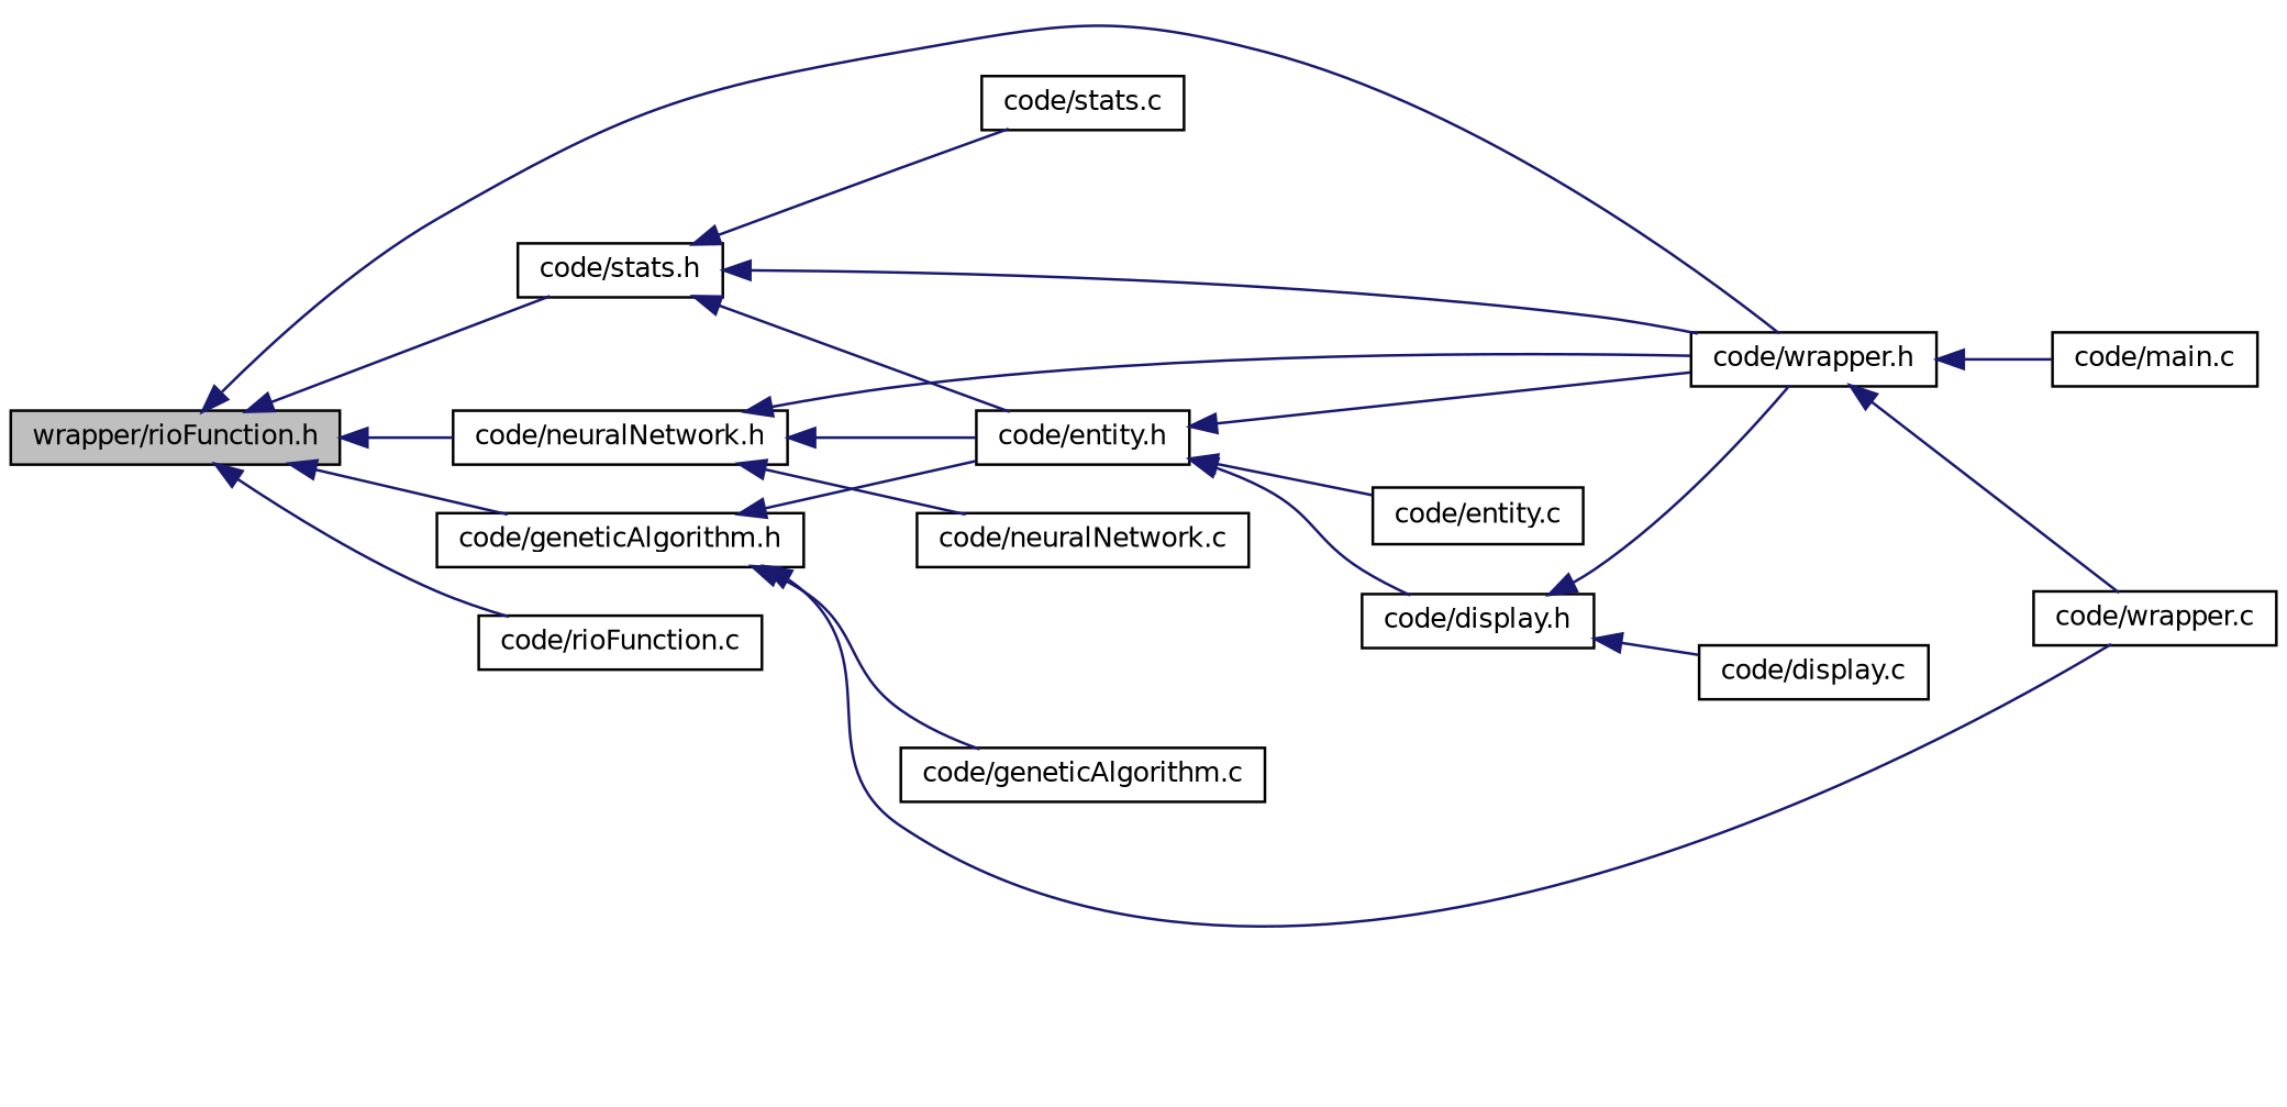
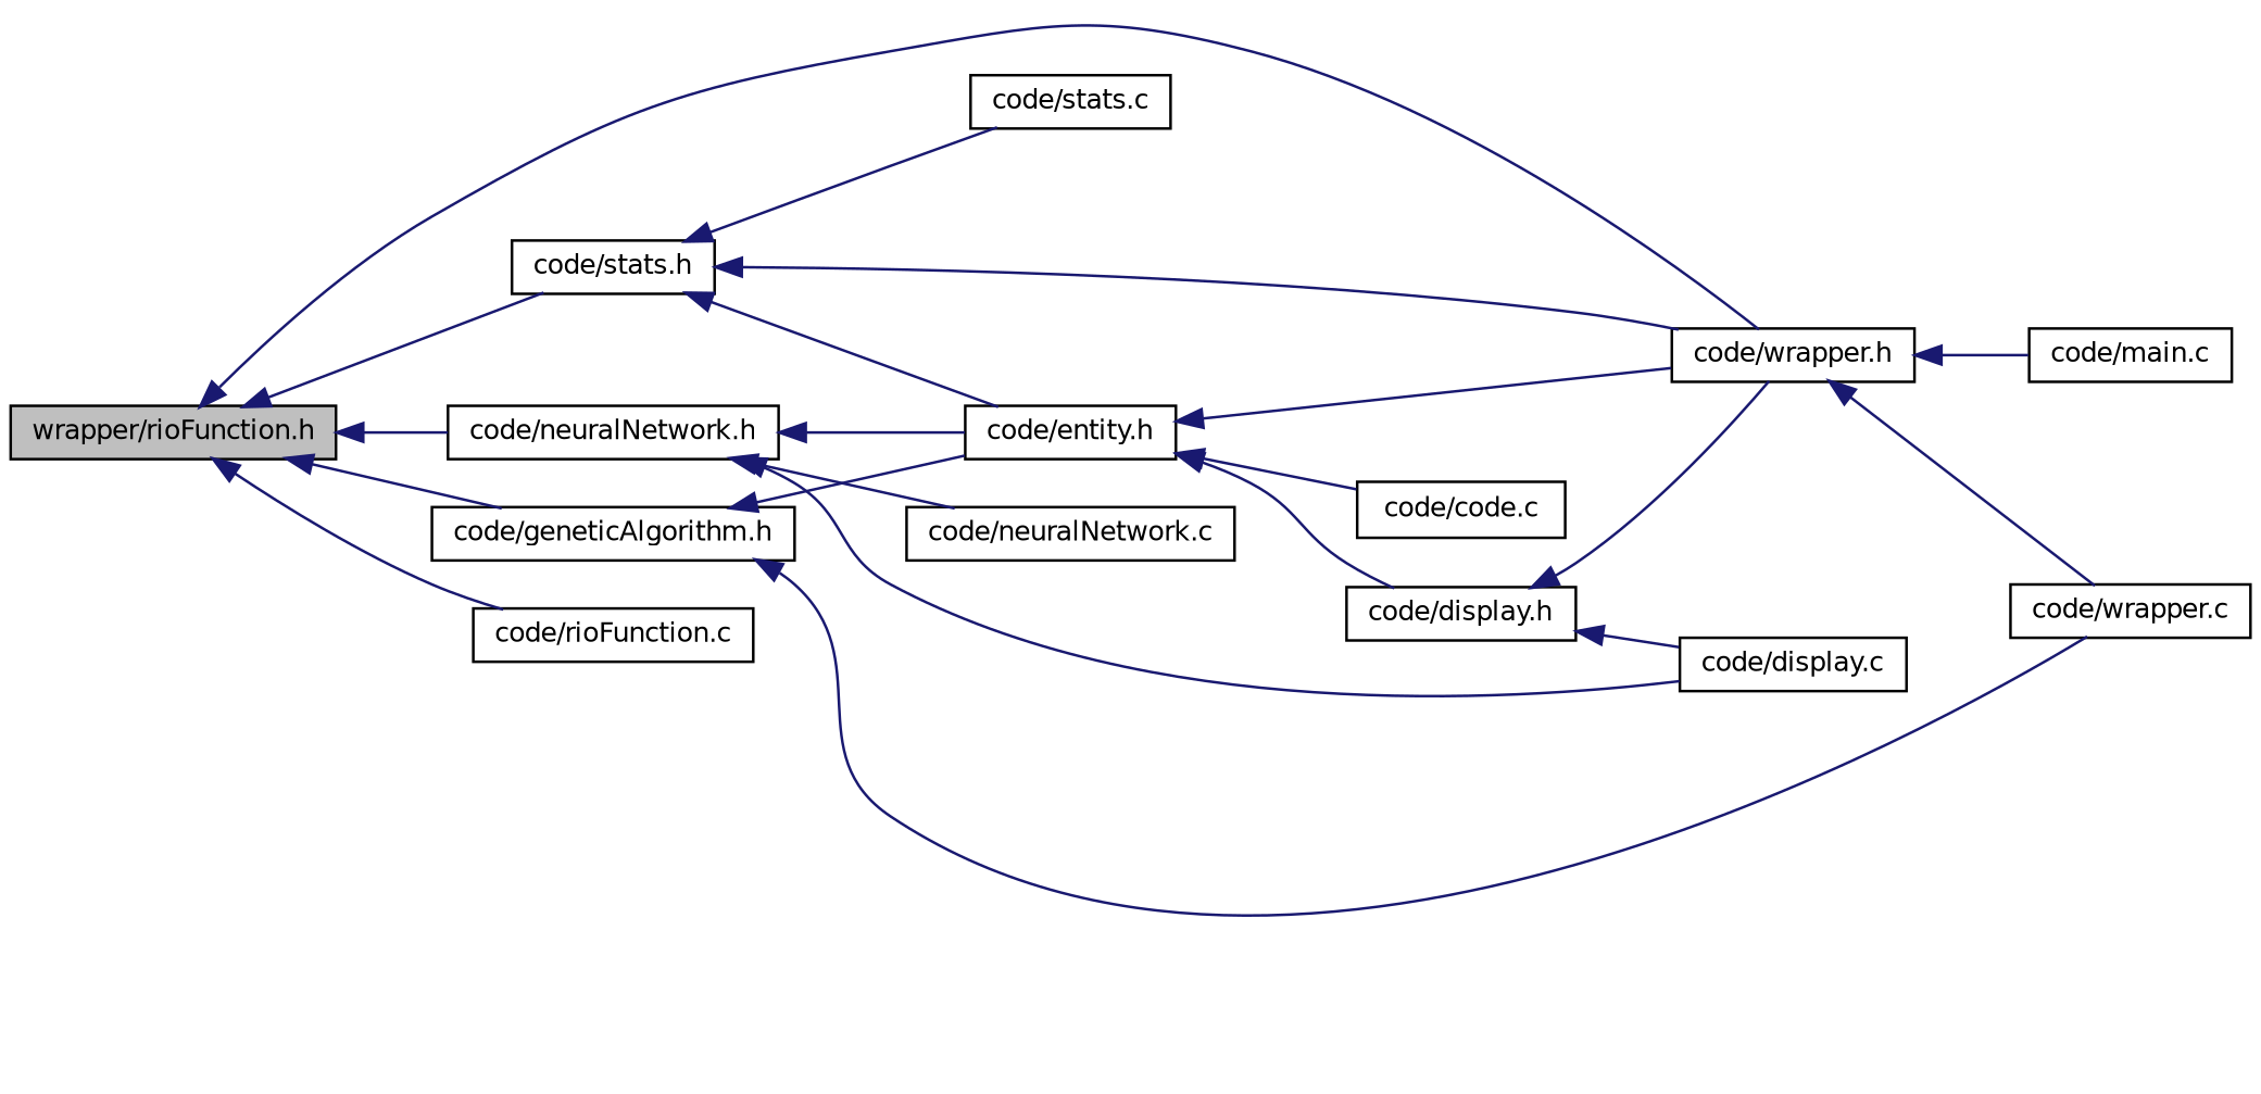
  digraph {
    rankdir=LR
    node [color=black fillcolor=white fontname=Helvetica fontsize=10 shape=record style=filled]
    edge [color=midnightblue dir=back fontname=Helvetica fontsize=10 labelfontname=Helvetica labelfontsize=10 style=solid]
    n1 [fillcolor=grey75 fontcolor=black height=0.2 label="wrapper/rioFunction.h" width=0.4]
    n2 [height=0.2 label="code/stats.h" width=0.4]
    n3 [height=0.2 label="code/wrapper.h" width=0.4]
    n4 [height=0.2 label="code/neuralNetwork.h" width=0.4]
    n5 [height=0.2 label="code/geneticAlgorithm.h" width=0.4]
    n6 [height=0.2 label="code/rioFunction.c" width=0.4]
    n7 [height=0.2 label="code/entity.h" width=0.4]
    n8 [height=0.2 label="code/stats.c" width=0.4]
    n9 [height=0.2 label="code/main.c" width=0.4]
    n10 [height=0.2 label="code/wrapper.c" width=0.4]
    n11 [height=0.2 label="code/neuralNetwork.c" width=0.4]
-   n12 [height=0.2 label="code/geneticAlgorithm.c" width=0.4]
    n13 [height=0.2 label="code/display.h" width=0.4]
-   n14 [height=0.2 label="code/entity.c" width=0.4]
+   n14 [height=0.2 label="code/code.c" width=0.4]
    n15 [height=0.2 label="code/display.c" width=0.4]
    n1 -> n2
    n1 -> n3
    n1 -> n4
    n1 -> n5
    n1 -> n6
    n2 -> n3
    n2 -> n7
    n2 -> n8
    n3 -> n9
    n3 -> n10
-   n4 -> n3
+   n4 -> n15
    n4 -> n7
    n4 -> n11
    n5 -> n7
    n5 -> n10
-   n5 -> n12
    n7 -> n3
    n7 -> n13
    n7 -> n14
    n13 -> n3
    n13 -> n15
  }
